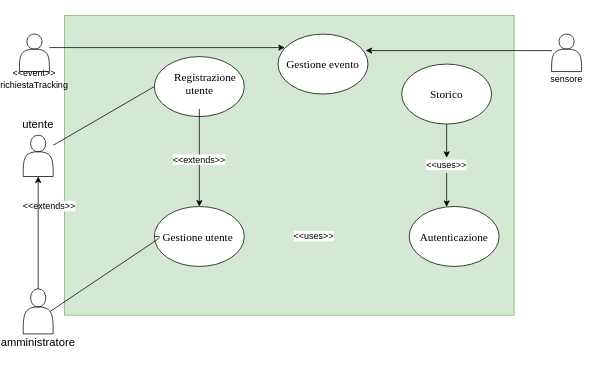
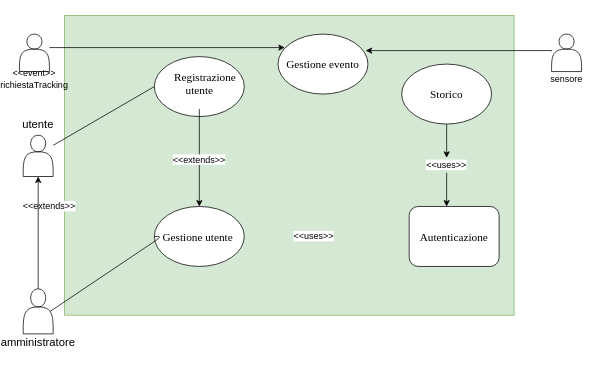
  <mxCell id="0" />
  <mxCell id="1" parent="0" />
  <mxCell id="2" value="" style="rounded=0;whiteSpace=wrap;html=1;fontFamily=Helvetica;fontSize=15;fillColor=#d5e8d4;strokeColor=#82b366;" parent="1" vertex="1"><mxGeometry x="80" y="20" width="600" height="400" as="geometry" /></mxCell>
  <mxCell id="3" value="" style="ellipse;whiteSpace=wrap;html=1;" parent="1" vertex="1"><mxGeometry x="200" y="75" width="120" height="80" as="geometry" /></mxCell>
  <mxCell id="4" style="edgeStyle=orthogonalEdgeStyle;rounded=0;orthogonalLoop=1;jettySize=auto;html=1;fontFamily=Helvetica;fontSize=15;" parent="1" source="5" target="6" edge="1"><mxGeometry relative="1" as="geometry"><Array as="points"><mxPoint x="260" y="165" /><mxPoint x="260" y="165" /></Array></mxGeometry></mxCell>
  <mxCell id="5" value="&lt;font style=&quot;font-size: 15px&quot;&gt;&lt;font face=&quot;Times New Roman&quot; style=&quot;font-size: 15px&quot;&gt;&amp;nbsp; &amp;nbsp; Registrazione &lt;br&gt;utente&lt;/font&gt;&lt;br&gt;&lt;br&gt;&lt;/font&gt;" style="text;html=1;resizable=0;autosize=1;align=center;verticalAlign=middle;points=[];fillColor=none;strokeColor=none;rounded=0;" parent="1" vertex="1"><mxGeometry x="200" y="95" width="120" height="50" as="geometry" /></mxCell>
  <mxCell id="6" value="&lt;font style=&quot;font-size: 15px&quot; face=&quot;Times New Roman&quot;&gt;Gestione utente&amp;nbsp;&lt;/font&gt;" style="ellipse;whiteSpace=wrap;html=1;" parent="1" vertex="1"><mxGeometry x="200" y="275" width="120" height="80" as="geometry" /></mxCell>
- <mxCell id="7" value="&lt;font style=&quot;font-size: 15px&quot;&gt;&lt;font face=&quot;Times New Roman&quot;&gt;Autenticazione&lt;/font&gt;&lt;br&gt;&lt;/font&gt;" style="ellipse;whiteSpace=wrap;html=1;" parent="1" vertex="1"><mxGeometry x="540" y="275" width="120" height="80" as="geometry" /></mxCell>
+ <mxCell id="7" value="&lt;font style=&quot;font-size: 15px&quot;&gt;&lt;font face=&quot;Times New Roman&quot;&gt;Autenticazione&lt;/font&gt;&lt;br&gt;&lt;/font&gt;" style="whiteSpace=wrap;html=1;rounded=1;" parent="1" vertex="1"><mxGeometry x="540" y="275" width="120" height="80" as="geometry" /></mxCell>
  <mxCell id="8" value="" style="edgeStyle=orthogonalEdgeStyle;rounded=0;orthogonalLoop=1;jettySize=auto;html=1;fontFamily=Helvetica;fontSize=15;" parent="1" source="18" target="7" edge="1"><mxGeometry relative="1" as="geometry"><mxPoint x="590" y="245" as="targetPoint" /><Array as="points"><mxPoint x="590" y="245" /><mxPoint x="590" y="245" /></Array></mxGeometry></mxCell>
  <mxCell id="9" value="&lt;font face=&quot;Times New Roman&quot;&gt;Storico&lt;/font&gt;" style="ellipse;whiteSpace=wrap;html=1;fontFamily=Helvetica;fontSize=15;" parent="1" vertex="1"><mxGeometry x="530" y="85" width="120" height="80" as="geometry" /></mxCell>
  <mxCell id="10" value="utente&lt;br&gt;" style="text;html=1;strokeColor=none;fillColor=none;align=center;verticalAlign=middle;whiteSpace=wrap;rounded=0;fontFamily=Helvetica;fontSize=15;" parent="1" vertex="1"><mxGeometry x="25" y="155" width="40" height="20" as="geometry" /></mxCell>
  <mxCell id="11" value="" style="shape=actor;whiteSpace=wrap;html=1;fontFamily=Helvetica;fontSize=15;" parent="1" vertex="1"><mxGeometry x="25" y="385" width="40" height="60" as="geometry" /></mxCell>
  <mxCell id="12" value="" style="shape=actor;whiteSpace=wrap;html=1;fontFamily=Helvetica;fontSize=15;" parent="1" vertex="1"><mxGeometry x="25" y="180" width="40" height="55" as="geometry" /></mxCell>
  <mxCell id="13" value="amministratore&lt;br&gt;" style="text;html=1;strokeColor=none;fillColor=none;align=center;verticalAlign=middle;whiteSpace=wrap;rounded=0;fontFamily=Helvetica;fontSize=15;" parent="1" vertex="1"><mxGeometry x="25" y="445" width="40" height="20" as="geometry" /></mxCell>
  <mxCell id="14" value="" style="endArrow=none;html=1;fontFamily=Helvetica;fontSize=15;exitX=0.9;exitY=0.5;exitDx=0;exitDy=0;exitPerimeter=0;" parent="1" source="11" target="6" edge="1"><mxGeometry width="50" height="50" relative="1" as="geometry"><mxPoint x="110" y="355" as="sourcePoint" /><mxPoint x="160" y="305" as="targetPoint" /><Array as="points"><mxPoint x="210" y="315" /></Array></mxGeometry></mxCell>
  <mxCell id="15" value="" style="endArrow=none;html=1;fontFamily=Helvetica;fontSize=15;" parent="1" target="5" edge="1"><mxGeometry width="50" height="50" relative="1" as="geometry"><mxPoint x="65" y="193.387" as="sourcePoint" /><mxPoint x="160" y="140" as="targetPoint" /><Array as="points"><mxPoint x="200" y="115" /></Array></mxGeometry></mxCell>
  <mxCell id="16" value="&lt;span style=&quot;background-color: rgb(255 , 255 , 255)&quot;&gt;&amp;lt;&amp;lt;uses&amp;gt;&amp;gt;&lt;/span&gt;" style="text;html=1;strokeColor=none;fillColor=none;align=center;verticalAlign=middle;whiteSpace=wrap;rounded=0;" parent="1" vertex="1"><mxGeometry x="393" y="305" width="40" height="20" as="geometry" /></mxCell>
  <mxCell id="17" value="&lt;span style=&quot;background-color: rgb(255 , 255 , 255)&quot;&gt;&amp;lt;&amp;lt;extends&amp;gt;&amp;gt;&lt;/span&gt;" style="text;html=1;align=center;verticalAlign=middle;whiteSpace=wrap;rounded=0;" parent="1" vertex="1"><mxGeometry x="240" y="202.5" width="40" height="20" as="geometry" /></mxCell>
  <mxCell id="18" value="&lt;span style=&quot;background-color: rgb(255 , 255 , 255)&quot;&gt;&amp;lt;&amp;lt;uses&amp;gt;&amp;gt;&lt;/span&gt;" style="text;html=1;strokeColor=none;fillColor=none;align=center;verticalAlign=middle;whiteSpace=wrap;rounded=0;" parent="1" vertex="1"><mxGeometry x="570" y="210" width="40" height="20" as="geometry" /></mxCell>
  <mxCell id="19" value="" style="edgeStyle=orthogonalEdgeStyle;rounded=0;orthogonalLoop=1;jettySize=auto;html=1;fontFamily=Helvetica;fontSize=15;" parent="1" source="9" target="18" edge="1"><mxGeometry relative="1" as="geometry"><mxPoint x="590" y="275.559" as="targetPoint" /><Array as="points" /><mxPoint x="590" y="165" as="sourcePoint" /></mxGeometry></mxCell>
  <mxCell id="20" value="&lt;span style=&quot;background-color: rgb(255 , 255 , 255)&quot;&gt;&amp;lt;&amp;lt;extends&amp;gt;&amp;gt;&lt;/span&gt;" style="text;html=1;align=center;verticalAlign=middle;whiteSpace=wrap;rounded=0;" parent="1" vertex="1"><mxGeometry x="40" y="265" width="40" height="20" as="geometry" /></mxCell>
  <mxCell id="21" value="" style="edgeStyle=orthogonalEdgeStyle;rounded=0;orthogonalLoop=1;jettySize=auto;html=1;" parent="1" source="11" target="12" edge="1"><mxGeometry relative="1" as="geometry"><mxPoint x="45" y="385" as="sourcePoint" /><mxPoint x="45" y="235" as="targetPoint" /></mxGeometry></mxCell>
  <mxCell id="22" value="" style="edgeStyle=orthogonalEdgeStyle;rounded=0;orthogonalLoop=1;jettySize=auto;html=1;entryX=0.975;entryY=0.363;entryDx=0;entryDy=0;entryPerimeter=0;" parent="1" edge="1"><mxGeometry relative="1" as="geometry"><mxPoint x="730" y="68" as="sourcePoint" /><mxPoint x="482" y="67" as="targetPoint" /><Array as="points"><mxPoint x="730" y="67" /></Array></mxGeometry></mxCell>
  <mxCell id="23" value="&lt;font face=&quot;Times New Roman&quot;&gt;&lt;span style=&quot;font-size: 15px&quot;&gt;Gestione evento&lt;/span&gt;&lt;/font&gt;&lt;br&gt;" style="ellipse;whiteSpace=wrap;html=1;" parent="1" vertex="1"><mxGeometry x="365" y="45" width="120" height="80" as="geometry" /></mxCell>
  <mxCell id="24" value="" style="shape=actor;whiteSpace=wrap;html=1;" parent="1" vertex="1"><mxGeometry x="730" y="45" width="40" height="50" as="geometry" /></mxCell>
  <mxCell id="25" value="sensore" style="text;html=1;strokeColor=none;fillColor=none;align=center;verticalAlign=middle;whiteSpace=wrap;rounded=0;" parent="1" vertex="1"><mxGeometry x="730" y="95" width="40" height="20" as="geometry" /></mxCell>
  <mxCell id="26" style="edgeStyle=orthogonalEdgeStyle;rounded=0;orthogonalLoop=1;jettySize=auto;html=1;entryX=0.075;entryY=0.225;entryDx=0;entryDy=0;entryPerimeter=0;" parent="1" source="27" target="23" edge="1"><mxGeometry relative="1" as="geometry"><Array as="points"><mxPoint x="213" y="63" /><mxPoint x="213" y="63" /></Array></mxGeometry></mxCell>
  <mxCell id="27" value="" style="shape=actor;whiteSpace=wrap;html=1;" parent="1" vertex="1"><mxGeometry x="20" y="45" width="40" height="50" as="geometry" /></mxCell>
  <mxCell id="28" value="&amp;lt;&amp;lt;event&amp;gt;&amp;gt;&lt;br&gt;richiestaTracking&lt;br&gt;" style="text;html=1;strokeColor=none;fillColor=none;align=center;verticalAlign=middle;whiteSpace=wrap;rounded=0;" parent="1" vertex="1"><mxGeometry x="20" y="95" width="40" height="20" as="geometry" /></mxCell>
